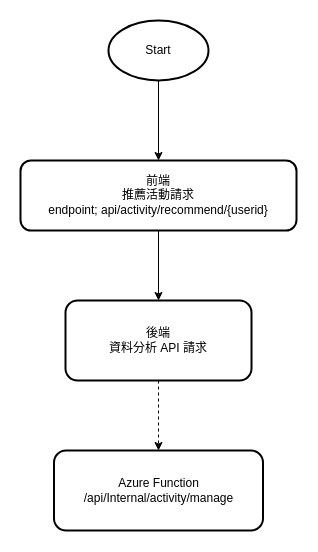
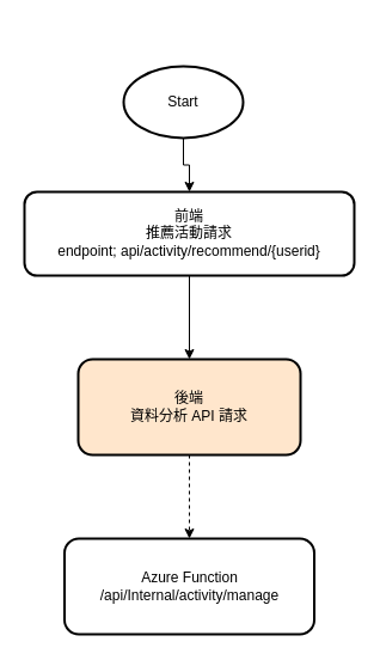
  <mxCell id="0" />
  <mxCell id="1" parent="0" />
  <mxCell id="2" value="" style="edgeStyle=orthogonalEdgeStyle;rounded=0;orthogonalLoop=1;jettySize=auto;html=1;" edge="1" parent="1" source="3" target="5"><mxGeometry relative="1" as="geometry" /></mxCell>
- <mxCell id="3" value="Start" style="strokeWidth=2;html=1;shape=mxgraph.flowchart.start_1;whiteSpace=wrap;" vertex="1" parent="1"><mxGeometry x="108" y="20" width="100" height="60" as="geometry" /></mxCell>
+ <mxCell id="3" value="Start" style="strokeWidth=2;html=1;shape=mxgraph.flowchart.start_1;whiteSpace=wrap;" vertex="1" parent="1"><mxGeometry x="103" y="55" width="100" height="60" as="geometry" /></mxCell>
  <mxCell id="4" value="" style="edgeStyle=orthogonalEdgeStyle;rounded=0;orthogonalLoop=1;jettySize=auto;html=1;" edge="1" parent="1" source="5" target="7"><mxGeometry relative="1" as="geometry" /></mxCell>
  <mxCell id="5" value="前端&lt;br&gt;推薦活動請求&lt;br&gt;endpoint; api/activity/recommend/{userid}" style="rounded=1;whiteSpace=wrap;html=1;strokeWidth=2;" vertex="1" parent="1"><mxGeometry x="20" y="160" width="276" height="70" as="geometry" /></mxCell>
  <mxCell id="6" value="" style="edgeStyle=orthogonalEdgeStyle;rounded=0;orthogonalLoop=1;jettySize=auto;html=1;dashed=1;" edge="1" parent="1" source="7" target="8"><mxGeometry relative="1" as="geometry" /></mxCell>
- <mxCell id="7" value="後端&lt;br&gt;資料分析 API 請求&lt;br&gt;" style="rounded=1;whiteSpace=wrap;html=1;strokeWidth=2;" vertex="1" parent="1"><mxGeometry x="65" y="300" width="186" height="80" as="geometry" /></mxCell>
+ <mxCell id="7" value="後端&lt;br&gt;資料分析 API 請求&lt;br&gt;" style="rounded=1;whiteSpace=wrap;html=1;strokeWidth=2;fillColor=#ffe6cc;" vertex="1" parent="1"><mxGeometry x="65" y="300" width="186" height="80" as="geometry" /></mxCell>
  <mxCell id="8" value="Azure Function&lt;br&gt;/api/Internal/activity/manage" style="rounded=1;whiteSpace=wrap;html=1;strokeWidth=2;" vertex="1" parent="1"><mxGeometry x="53.5" y="450" width="209" height="80" as="geometry" /></mxCell>
